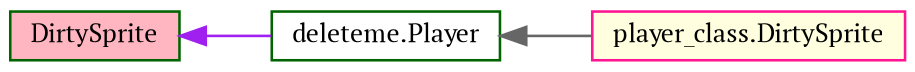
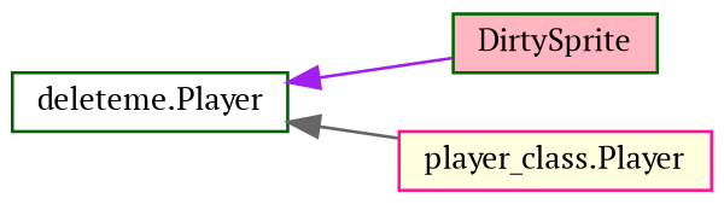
  digraph {
    fontname="PT Serif"
    rankdir=LR
    node [color=darkgreen fontname="PT Serif" fontsize=10 shape=record style=filled]
    edge [dir=back fontname="PT Serif" fontsize=10 labelfontname=Helvetica labelfontsize=10 style=solid]
    n1 [fillcolor=lightpink height=0.2 label=DirtySprite width=0.4]
    n2 [fillcolor=white height=0.2 label="deleteme.Player" width=0.4]
-   n3 [color=deeppink fillcolor=lightyellow height=0.2 label="player_class.DirtySprite" width=0.4]
-   n1 -> n2 [color=purple]
+   n3 [color=deeppink fillcolor=lightyellow height=0.2 label="player_class.Player" width=0.4]
+   n2 -> n1 [color=purple]
    n2 -> n3 [color=gray40]
  }
